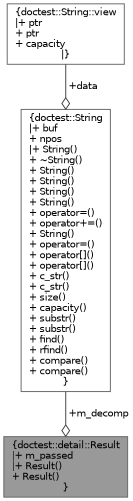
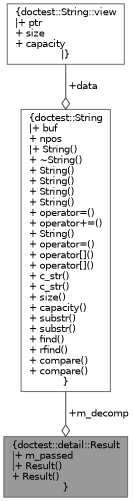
  digraph {
    node [color=gray40 fillcolor=white fontname=Helvetica fontsize=10 shape=box style=filled]
    edge [arrowhead=odiamond color=grey25 fontname=Helvetica fontsize=10 labelfontname=Helvetica labelfontsize=10 style=solid]
    n1 [fillcolor=grey60 fontcolor=black height=0.2 label="{doctest::detail::Result\n|+ m_passed\l|+ Result()\l+ Result()\l}" width=0.4]
    n2 [height=0.2 label="{doctest::String\n|+ buf\l+ npos\l|+ String()\l+ ~String()\l+ String()\l+ String()\l+ String()\l+ String()\l+ operator=()\l+ operator+=()\l+ String()\l+ operator=()\l+ operator[]()\l+ operator[]()\l+ c_str()\l+ c_str()\l+ size()\l+ capacity()\l+ substr()\l+ substr()\l+ find()\l+ rfind()\l+ compare()\l+ compare()\l}" width=0.4]
-   n3 [height=0.2 label="{doctest::String::view\n|+ ptr\l+ ptr\l+ capacity\l|}" width=0.4]
+   n3 [height=0.2 label="{doctest::String::view\n|+ ptr\l+ size\l+ capacity\l|}" width=0.4]
    n2 -> n1 [label=" +m_decomp"]
    n3 -> n2 [label=" +data"]
  }
